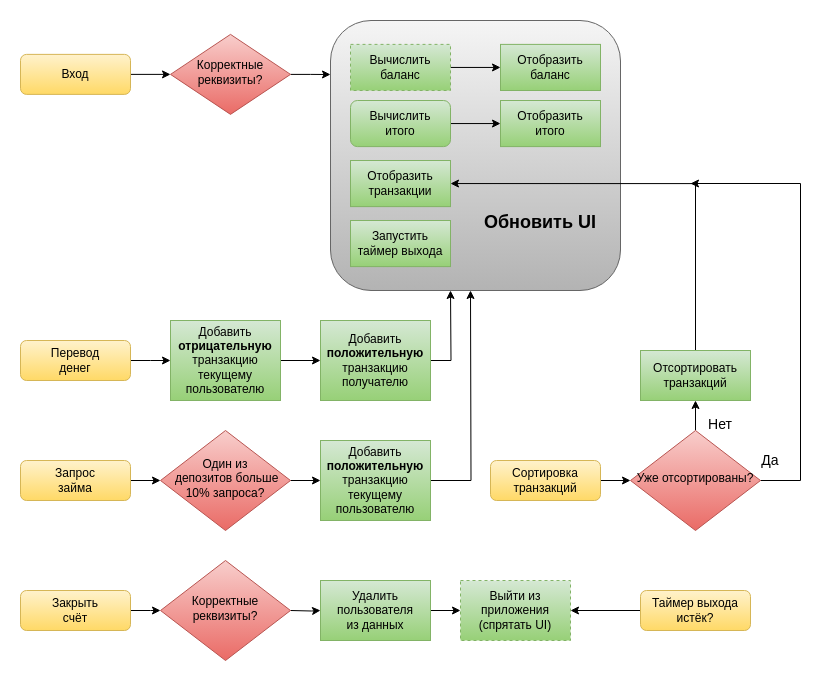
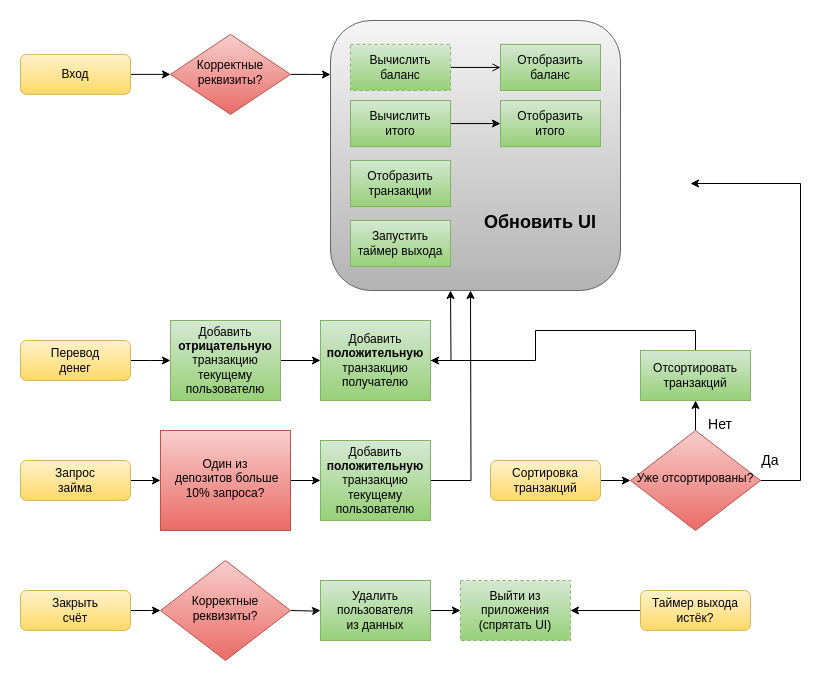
  <mxCell id="0" />
  <mxCell id="1" parent="0" />
  <mxCell id="2" value="" style="edgeStyle=orthogonalEdgeStyle;rounded=0;orthogonalLoop=1;jettySize=auto;html=1;" parent="1" source="3" target="5" edge="1"><mxGeometry relative="1" as="geometry" /></mxCell>
  <mxCell id="3" value="Вход" style="rounded=1;whiteSpace=wrap;html=1;fontSize=12;glass=0;strokeWidth=1;shadow=0;fillColor=#fff2cc;strokeColor=#d6b656;gradientColor=#ffd966;" parent="1" vertex="1"><mxGeometry x="20" y="53.89" width="110" height="40" as="geometry" /></mxCell>
  <mxCell id="4" style="edgeStyle=orthogonalEdgeStyle;rounded=0;orthogonalLoop=1;jettySize=auto;html=1;" parent="1" source="5" edge="1"><mxGeometry relative="1" as="geometry"><mxPoint x="330" y="74" as="targetPoint" /></mxGeometry></mxCell>
  <mxCell id="5" value="Корректные&lt;br&gt;реквизиты?" style="rhombus;whiteSpace=wrap;html=1;shadow=0;fontFamily=Helvetica;fontSize=12;align=center;strokeWidth=1;spacing=6;spacingTop=-4;gradientColor=#ea6b66;fillColor=#f8cecc;strokeColor=#b85450;" parent="1" vertex="1"><mxGeometry x="170" y="33.89" width="120" height="80" as="geometry" /></mxCell>
  <mxCell id="6" value="" style="rounded=1;whiteSpace=wrap;html=1;fontSize=12;glass=0;strokeWidth=1;shadow=0;gradientColor=#b3b3b3;fillColor=#f5f5f5;strokeColor=#666666;" parent="1" vertex="1"><mxGeometry x="330" y="20" width="290" height="270" as="geometry" /></mxCell>
- <mxCell id="7" value="" style="edgeStyle=orthogonalEdgeStyle;rounded=0;orthogonalLoop=1;jettySize=auto;html=1;" parent="1" source="8" target="13" edge="1"><mxGeometry relative="1" as="geometry" /></mxCell>
+ <mxCell id="7" value="" style="edgeStyle=orthogonalEdgeStyle;rounded=0;orthogonalLoop=1;jettySize=auto;html=1;endArrow=open;" parent="1" source="8" target="13" edge="1"><mxGeometry relative="1" as="geometry" /></mxCell>
  <mxCell id="8" value="Вычислить&lt;br&gt;баланс" style="rounded=0;whiteSpace=wrap;html=1;gradientColor=#97d077;fillColor=#d5e8d4;strokeColor=#82b366;dashed=1;" parent="1" vertex="1"><mxGeometry x="350" y="43.89" width="100" height="46.11" as="geometry" /></mxCell>
  <mxCell id="9" value="" style="edgeStyle=orthogonalEdgeStyle;rounded=0;orthogonalLoop=1;jettySize=auto;html=1;" parent="1" source="10" target="14" edge="1"><mxGeometry relative="1" as="geometry" /></mxCell>
- <mxCell id="10" value="Вычислить&lt;br&gt;итого" style="whiteSpace=wrap;html=1;gradientColor=#97d077;fillColor=#d5e8d4;strokeColor=#82b366;rounded=1;" parent="1" vertex="1"><mxGeometry x="350" y="100" width="100" height="46.11" as="geometry" /></mxCell>
+ <mxCell id="10" value="Вычислить&lt;br&gt;итого" style="rounded=0;whiteSpace=wrap;html=1;gradientColor=#97d077;fillColor=#d5e8d4;strokeColor=#82b366;" parent="1" vertex="1"><mxGeometry x="350" y="100" width="100" height="46.11" as="geometry" /></mxCell>
  <mxCell id="11" value="Отобразить&lt;br&gt;транзакции" style="rounded=0;whiteSpace=wrap;html=1;gradientColor=#97d077;fillColor=#d5e8d4;strokeColor=#82b366;" parent="1" vertex="1"><mxGeometry x="350" y="160" width="100" height="46.11" as="geometry" /></mxCell>
  <mxCell id="12" value="Запустить&lt;br&gt;таймер выхода" style="rounded=0;whiteSpace=wrap;html=1;gradientColor=#97d077;fillColor=#d5e8d4;strokeColor=#82b366;" parent="1" vertex="1"><mxGeometry x="350" y="220" width="100" height="46.11" as="geometry" /></mxCell>
  <mxCell id="13" value="Отобразить&lt;br&gt;баланс" style="rounded=0;whiteSpace=wrap;html=1;gradientColor=#97d077;fillColor=#d5e8d4;strokeColor=#82b366;" parent="1" vertex="1"><mxGeometry x="500" y="43.89" width="100" height="46.11" as="geometry" /></mxCell>
  <mxCell id="14" value="Отобразить&lt;br&gt;итого" style="rounded=0;whiteSpace=wrap;html=1;gradientColor=#97d077;fillColor=#d5e8d4;strokeColor=#82b366;" parent="1" vertex="1"><mxGeometry x="500" y="100" width="100" height="46.11" as="geometry" /></mxCell>
  <mxCell id="15" value="" style="edgeStyle=orthogonalEdgeStyle;rounded=0;orthogonalLoop=1;jettySize=auto;html=1;" parent="1" source="16" target="18" edge="1"><mxGeometry relative="1" as="geometry" /></mxCell>
  <mxCell id="16" value="Запрос&lt;br&gt;займа" style="rounded=1;whiteSpace=wrap;html=1;fontSize=12;glass=0;strokeWidth=1;shadow=0;fillColor=#fff2cc;strokeColor=#d6b656;gradientColor=#ffd966;" parent="1" vertex="1"><mxGeometry x="20" y="460" width="110" height="40" as="geometry" /></mxCell>
  <mxCell id="17" value="" style="edgeStyle=orthogonalEdgeStyle;rounded=0;orthogonalLoop=1;jettySize=auto;html=1;fontSize=18;" parent="1" source="18" target="27" edge="1"><mxGeometry relative="1" as="geometry" /></mxCell>
- <mxCell id="18" value="Один из&lt;br&gt;&amp;nbsp;депозитов больше 10% запроса?" style="rhombus;whiteSpace=wrap;html=1;shadow=0;fontFamily=Helvetica;fontSize=12;align=center;strokeWidth=1;spacing=6;spacingTop=-4;gradientColor=#ea6b66;fillColor=#f8cecc;strokeColor=#b85450;" parent="1" vertex="1"><mxGeometry x="160" y="430" width="130" height="100" as="geometry" /></mxCell>
+ <mxCell id="18" value="Один из&lt;br&gt;&amp;nbsp;депозитов больше 10% запроса?" style="whiteSpace=wrap;html=1;shadow=0;fontFamily=Helvetica;fontSize=12;align=center;strokeWidth=1;spacing=6;spacingTop=-4;gradientColor=#ea6b66;fillColor=#f8cecc;strokeColor=#b85450;rounded=0;" parent="1" vertex="1"><mxGeometry x="160" y="430" width="130" height="100" as="geometry" /></mxCell>
  <mxCell id="19" value="" style="edgeStyle=orthogonalEdgeStyle;rounded=0;orthogonalLoop=1;jettySize=auto;html=1;" parent="1" source="20" edge="1"><mxGeometry relative="1" as="geometry"><mxPoint x="170" y="360" as="targetPoint" /></mxGeometry></mxCell>
  <mxCell id="20" value="Перевод&lt;br&gt;денег" style="rounded=1;whiteSpace=wrap;html=1;fontSize=12;glass=0;strokeWidth=1;shadow=0;fillColor=#fff2cc;strokeColor=#d6b656;gradientColor=#ffd966;" parent="1" vertex="1"><mxGeometry x="20" y="340" width="110" height="40" as="geometry" /></mxCell>
  <mxCell id="21" value="Обновить UI" style="text;html=1;strokeColor=none;fillColor=none;align=center;verticalAlign=middle;whiteSpace=wrap;rounded=0;fontStyle=1;fontSize=18;" parent="1" vertex="1"><mxGeometry x="480" y="200" width="120" height="43.89" as="geometry" /></mxCell>
  <mxCell id="22" value="" style="edgeStyle=orthogonalEdgeStyle;rounded=0;orthogonalLoop=1;jettySize=auto;html=1;fontSize=18;" parent="1" source="23" target="25" edge="1"><mxGeometry relative="1" as="geometry" /></mxCell>
  <mxCell id="23" value="Добавить&lt;br&gt;&lt;b&gt;отрицательную&lt;/b&gt;&lt;br&gt;транзакцию&lt;br&gt;текущему&lt;br&gt;пользователю" style="rounded=0;whiteSpace=wrap;html=1;gradientColor=#97d077;fillColor=#d5e8d4;strokeColor=#82b366;" parent="1" vertex="1"><mxGeometry x="170" y="320" width="110" height="80" as="geometry" /></mxCell>
  <mxCell id="24" style="edgeStyle=orthogonalEdgeStyle;rounded=0;orthogonalLoop=1;jettySize=auto;html=1;fontSize=18;" parent="1" source="25" edge="1"><mxGeometry relative="1" as="geometry"><mxPoint x="450" y="290" as="targetPoint" /></mxGeometry></mxCell>
  <mxCell id="25" value="Добавить&lt;br&gt;&lt;b&gt;положительную&lt;/b&gt;&lt;br&gt;транзакцию&lt;br&gt;получателю" style="rounded=0;whiteSpace=wrap;html=1;gradientColor=#97d077;fillColor=#d5e8d4;strokeColor=#82b366;" parent="1" vertex="1"><mxGeometry x="320" y="320" width="110" height="80" as="geometry" /></mxCell>
  <mxCell id="26" style="edgeStyle=orthogonalEdgeStyle;rounded=0;orthogonalLoop=1;jettySize=auto;html=1;fontSize=18;" parent="1" source="27" edge="1"><mxGeometry relative="1" as="geometry"><mxPoint x="470" y="290" as="targetPoint" /></mxGeometry></mxCell>
  <mxCell id="27" value="Добавить&lt;br&gt;&lt;b&gt;положительную&lt;/b&gt;&lt;br&gt;транзакцию&lt;br&gt;текущему&lt;br&gt;пользователю" style="rounded=0;whiteSpace=wrap;html=1;gradientColor=#97d077;fillColor=#d5e8d4;strokeColor=#82b366;" parent="1" vertex="1"><mxGeometry x="320" y="440" width="110" height="80" as="geometry" /></mxCell>
  <mxCell id="28" value="" style="edgeStyle=orthogonalEdgeStyle;rounded=0;orthogonalLoop=1;jettySize=auto;html=1;" edge="1" parent="1" source="29"><mxGeometry relative="1" as="geometry"><mxPoint x="160" y="610" as="targetPoint" /></mxGeometry></mxCell>
  <mxCell id="29" value="Закрыть&lt;br&gt;счёт" style="rounded=1;whiteSpace=wrap;html=1;fontSize=12;glass=0;strokeWidth=1;shadow=0;fillColor=#fff2cc;strokeColor=#d6b656;gradientColor=#ffd966;" vertex="1" parent="1"><mxGeometry x="20" y="590" width="110" height="40" as="geometry" /></mxCell>
  <mxCell id="30" value="" style="edgeStyle=orthogonalEdgeStyle;rounded=0;orthogonalLoop=1;jettySize=auto;html=1;fontSize=18;" edge="1" parent="1" target="32"><mxGeometry relative="1" as="geometry"><mxPoint x="290" y="610" as="sourcePoint" /></mxGeometry></mxCell>
  <mxCell id="31" value="" style="edgeStyle=orthogonalEdgeStyle;rounded=0;orthogonalLoop=1;jettySize=auto;html=1;fontSize=18;" edge="1" parent="1" source="32" target="34"><mxGeometry relative="1" as="geometry" /></mxCell>
  <mxCell id="32" value="Удалить пользователя&lt;br&gt;из данных" style="rounded=0;whiteSpace=wrap;html=1;gradientColor=#97d077;fillColor=#d5e8d4;strokeColor=#82b366;" vertex="1" parent="1"><mxGeometry x="320" y="580" width="110" height="60" as="geometry" /></mxCell>
  <mxCell id="33" value="Корректные&lt;br&gt;реквизиты?" style="rhombus;whiteSpace=wrap;html=1;shadow=0;fontFamily=Helvetica;fontSize=12;align=center;strokeWidth=1;spacing=6;spacingTop=-4;gradientColor=#ea6b66;fillColor=#f8cecc;strokeColor=#b85450;" vertex="1" parent="1"><mxGeometry x="160" y="560" width="130" height="100" as="geometry" /></mxCell>
  <mxCell id="34" value="Выйти из приложения&lt;br&gt;(спрятать UI)" style="rounded=0;whiteSpace=wrap;html=1;gradientColor=#97d077;fillColor=#d5e8d4;strokeColor=#82b366;dashed=1;" vertex="1" parent="1"><mxGeometry x="460" y="580" width="110" height="60" as="geometry" /></mxCell>
  <mxCell id="35" value="" style="edgeStyle=orthogonalEdgeStyle;rounded=0;orthogonalLoop=1;jettySize=auto;html=1;" edge="1" parent="1" source="36" target="39"><mxGeometry relative="1" as="geometry" /></mxCell>
  <mxCell id="36" value="Сортировка транзакций" style="rounded=1;whiteSpace=wrap;html=1;fontSize=12;glass=0;strokeWidth=1;shadow=0;fillColor=#fff2cc;strokeColor=#d6b656;gradientColor=#ffd966;" vertex="1" parent="1"><mxGeometry x="490" y="460" width="110" height="40" as="geometry" /></mxCell>
  <mxCell id="37" value="" style="edgeStyle=orthogonalEdgeStyle;rounded=0;orthogonalLoop=1;jettySize=auto;html=1;fontSize=18;" edge="1" parent="1" source="39" target="41"><mxGeometry relative="1" as="geometry" /></mxCell>
  <mxCell id="38" style="edgeStyle=orthogonalEdgeStyle;rounded=0;orthogonalLoop=1;jettySize=auto;html=1;fontSize=18;" edge="1" parent="1" source="39"><mxGeometry relative="1" as="geometry"><mxPoint x="690" y="183" as="targetPoint" /><Array as="points"><mxPoint x="800" y="480" /><mxPoint x="800" y="183" /></Array></mxGeometry></mxCell>
  <mxCell id="39" value="Уже отсортированы?" style="rhombus;whiteSpace=wrap;html=1;shadow=0;fontFamily=Helvetica;fontSize=12;align=center;strokeWidth=1;spacing=6;spacingTop=-4;gradientColor=#ea6b66;fillColor=#f8cecc;strokeColor=#b85450;" vertex="1" parent="1"><mxGeometry x="630" y="430" width="130" height="100" as="geometry" /></mxCell>
- <mxCell id="40" style="edgeStyle=orthogonalEdgeStyle;rounded=0;orthogonalLoop=1;jettySize=auto;html=1;fontSize=14;entryX=1;entryY=0.5;entryDx=0;entryDy=0;exitX=0.5;exitY=0;exitDx=0;exitDy=0;" edge="1" parent="1" source="41" target="11"><mxGeometry relative="1" as="geometry"><mxPoint x="695" y="180" as="targetPoint" /></mxGeometry></mxCell>
+ <mxCell id="40" style="edgeStyle=orthogonalEdgeStyle;rounded=0;orthogonalLoop=1;jettySize=auto;html=1;fontSize=14;exitX=0.5;exitY=0;exitDx=0;exitDy=0;" edge="1" parent="1" source="41" target="25"><mxGeometry relative="1" as="geometry"><mxPoint x="695" y="180" as="targetPoint" /></mxGeometry></mxCell>
  <mxCell id="41" value="Отсортировать транзакций" style="rounded=0;whiteSpace=wrap;html=1;gradientColor=#97d077;fillColor=#d5e8d4;strokeColor=#82b366;" vertex="1" parent="1"><mxGeometry x="640" y="350" width="110" height="50" as="geometry" /></mxCell>
  <mxCell id="42" value="Да" style="text;html=1;strokeColor=none;fillColor=none;align=center;verticalAlign=middle;whiteSpace=wrap;rounded=0;fontSize=14;" vertex="1" parent="1"><mxGeometry x="750" y="450" width="40" height="20" as="geometry" /></mxCell>
  <mxCell id="43" value="Нет" style="text;html=1;strokeColor=none;fillColor=none;align=center;verticalAlign=middle;whiteSpace=wrap;rounded=0;fontSize=14;" vertex="1" parent="1"><mxGeometry x="700" y="414" width="40" height="20" as="geometry" /></mxCell>
  <mxCell id="44" value="" style="edgeStyle=orthogonalEdgeStyle;rounded=0;orthogonalLoop=1;jettySize=auto;html=1;fontSize=14;" edge="1" parent="1" source="45" target="34"><mxGeometry relative="1" as="geometry" /></mxCell>
  <mxCell id="45" value="Таймер выхода истёк?" style="rounded=1;whiteSpace=wrap;html=1;fontSize=12;glass=0;strokeWidth=1;shadow=0;fillColor=#fff2cc;strokeColor=#d6b656;gradientColor=#ffd966;" vertex="1" parent="1"><mxGeometry x="640" y="590" width="110" height="40" as="geometry" /></mxCell>
